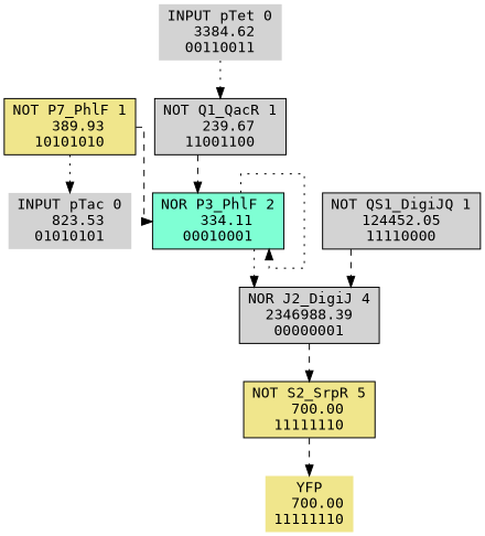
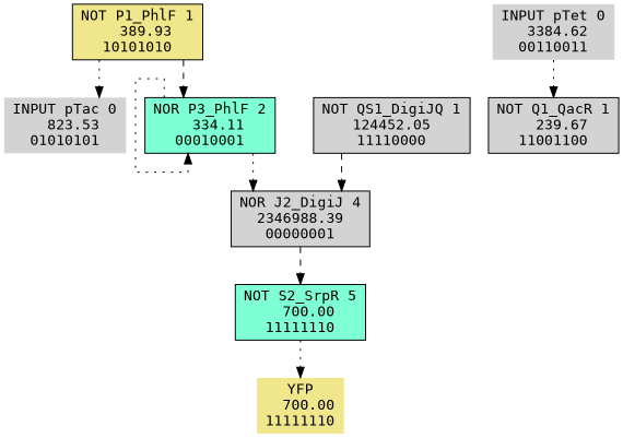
  digraph {
    fontname="DejaVu Sans Mono"
    rankdir=TB
    splines=ortho
    node [fillcolor=lightgrey fontname="DejaVu Sans Mono" shape=box style=filled]
    edge [fontname="DejaVu Sans Mono" style=dashed]
    n1 [fillcolor=khaki label="YFP\n  700.00\n11111110" shape=none]
    n2 [label="INPUT pTac 0\n  823.53\n01010101" shape=none]
-   n3 [fillcolor=khaki label="NOT P7_PhlF 1\n  389.93\n10101010"]
+   n3 [fillcolor=khaki label="NOT P1_PhlF 1\n  389.93\n10101010"]
    n4 [fillcolor=aquamarine label="NOR P3_PhlF 2\n  334.11\n00010001"]
    n5 [label="INPUT pTet 0\n 3384.62\n00110011" shape=none]
    n6 [label="NOT Q1_QacR 1\n  239.67\n11001100"]
    n7 [label="NOT QS1_DigiJQ 1\n124452.05\n11110000"]
    n8 [label="NOR J2_DigiJ 4\n2346988.39\n00000001"]
-   n9 [fillcolor=khaki label="NOT S2_SrpR 5\n  700.00\n11111110"]
+   n9 [fillcolor=aquamarine label="NOT S2_SrpR 5\n  700.00\n11111110"]
    n3 -> n2 [style=dotted]
    n3 -> n4
    n4 -> n4 [style=dotted]
    n4 -> n8 [style=dotted]
    n5 -> n6 [style=dotted]
-   n6 -> n4
    n7 -> n8
    n8 -> n9
-   n9 -> n1
+   n9 -> n1 [style=dotted]
  }
